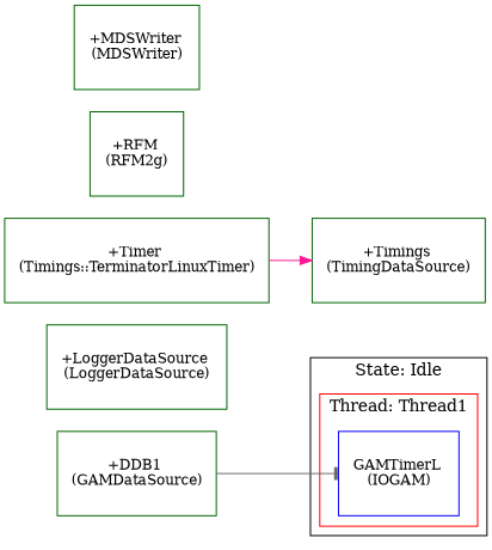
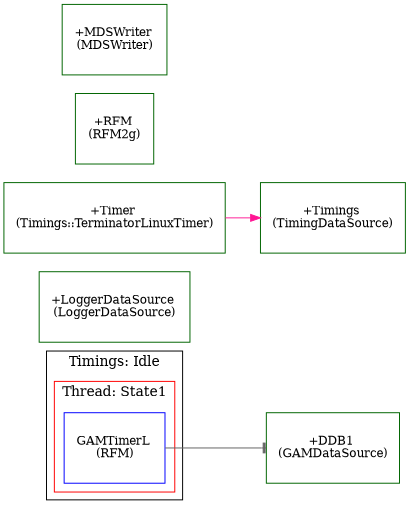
  digraph {
    concentrate=true
    rankdir=LR
    node [color=darkgreen fillcolor=white shape=record style=filled]
-   n1 [color=blue label=<<TABLE border="0" cellborder="0"><TR><TD width="60" height="60"><font point-size="12">GAMTimerL <BR/>(IOGAM)</font></TD></TR></TABLE>>]
+   n1 [color=blue label=<<TABLE border="0" cellborder="0"><TR><TD width="60" height="60"><font point-size="12">GAMTimerL <BR/>(RFM)</font></TD></TR></TABLE>>]
    n2 [label=<<TABLE border="0" cellborder="0"><TR><TD width="60" height="60"><font point-size="12">+DDB1 <BR/>(GAMDataSource)</font></TD></TR></TABLE>>]
    n3 [label=<<TABLE border="0" cellborder="0"><TR><TD width="60" height="60"><font point-size="12">+LoggerDataSource <BR/>(LoggerDataSource)</font></TD></TR></TABLE>>]
    n4 [label=<<TABLE border="0" cellborder="0"><TR><TD width="60" height="60"><font point-size="12">+Timings <BR/>(TimingDataSource)</font></TD></TR></TABLE>>]
    n5 [label=<<TABLE border="0" cellborder="0"><TR><TD width="60" height="60"><font point-size="12">+RFM <BR/>(RFM2g)</font></TD></TR></TABLE>>]
    n6 [label=<<TABLE border="0" cellborder="0"><TR><TD width="60" height="60"><font point-size="12">+MDSWriter <BR/>(MDSWriter)</font></TD></TR></TABLE>>]
    n7 [label=<<TABLE border="0" cellborder="0"><TR><TD width="60" height="60"><font point-size="12">+Timer <BR/>(Timings::TerminatorLinuxTimer)</font></TD></TR></TABLE>>]
    subgraph cluster_1 {
-     label="State: Idle"
+     label="Timings: Idle"
      subgraph cluster_2 {
        color=red
-       label="Thread: Thread1"
+       label="Thread: State1"
        n1
      }
    }
-   n2 -> n1 [arrowhead=tee color=gray40]
+   n1 -> n2 [arrowhead=tee color=gray40]
    n7 -> n4 [arrowhead=normal color=deeppink]
  }
